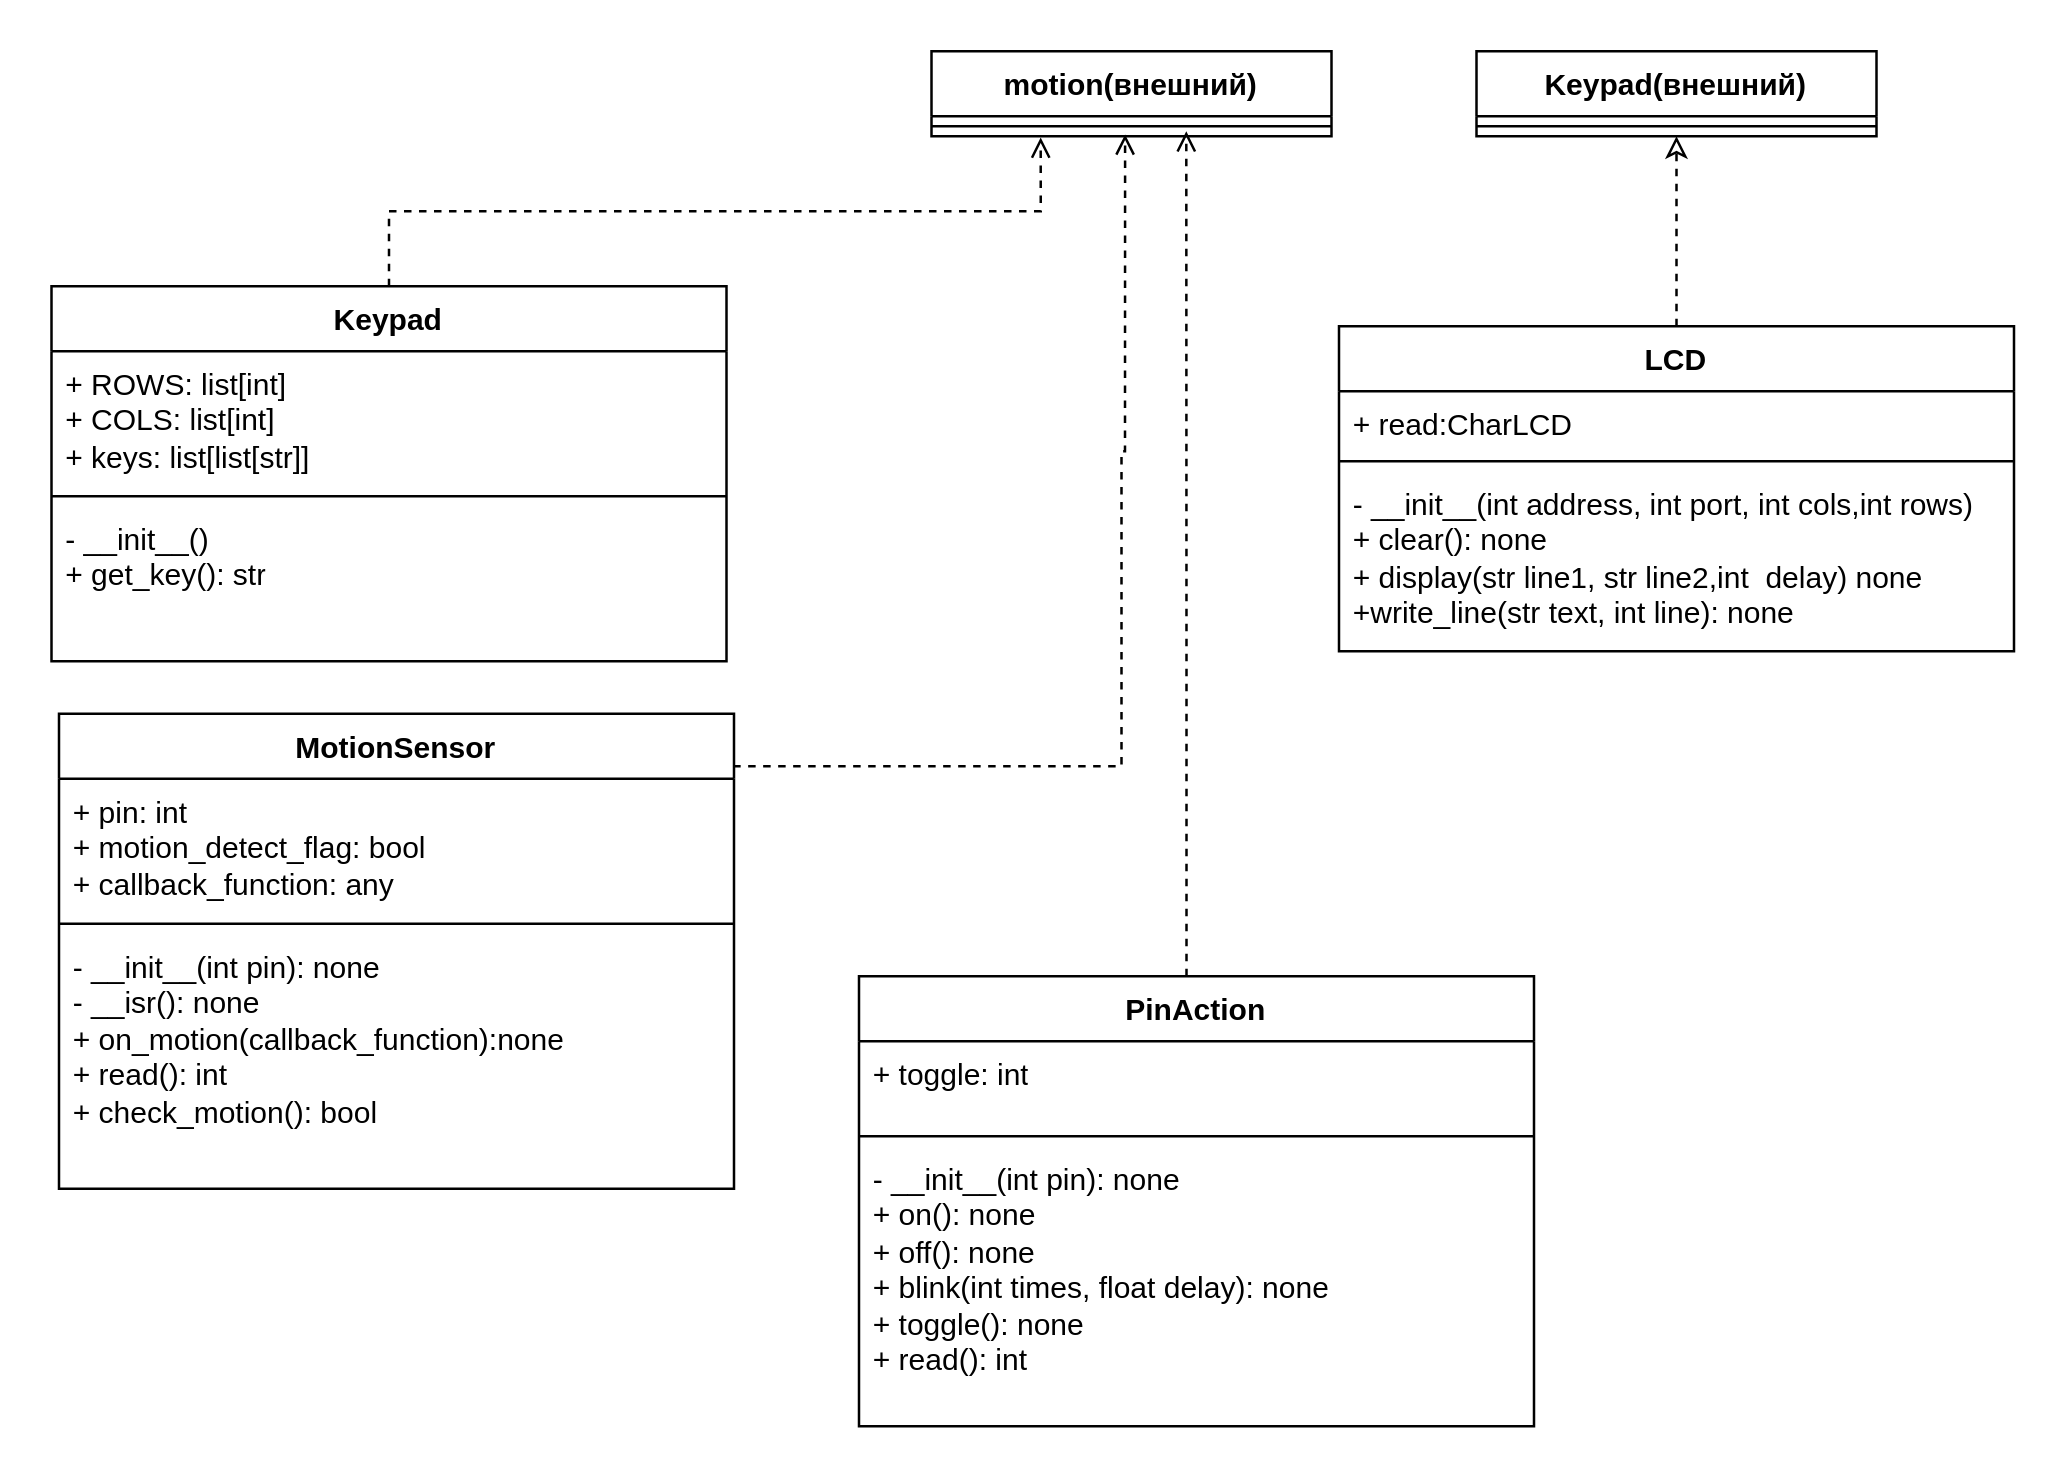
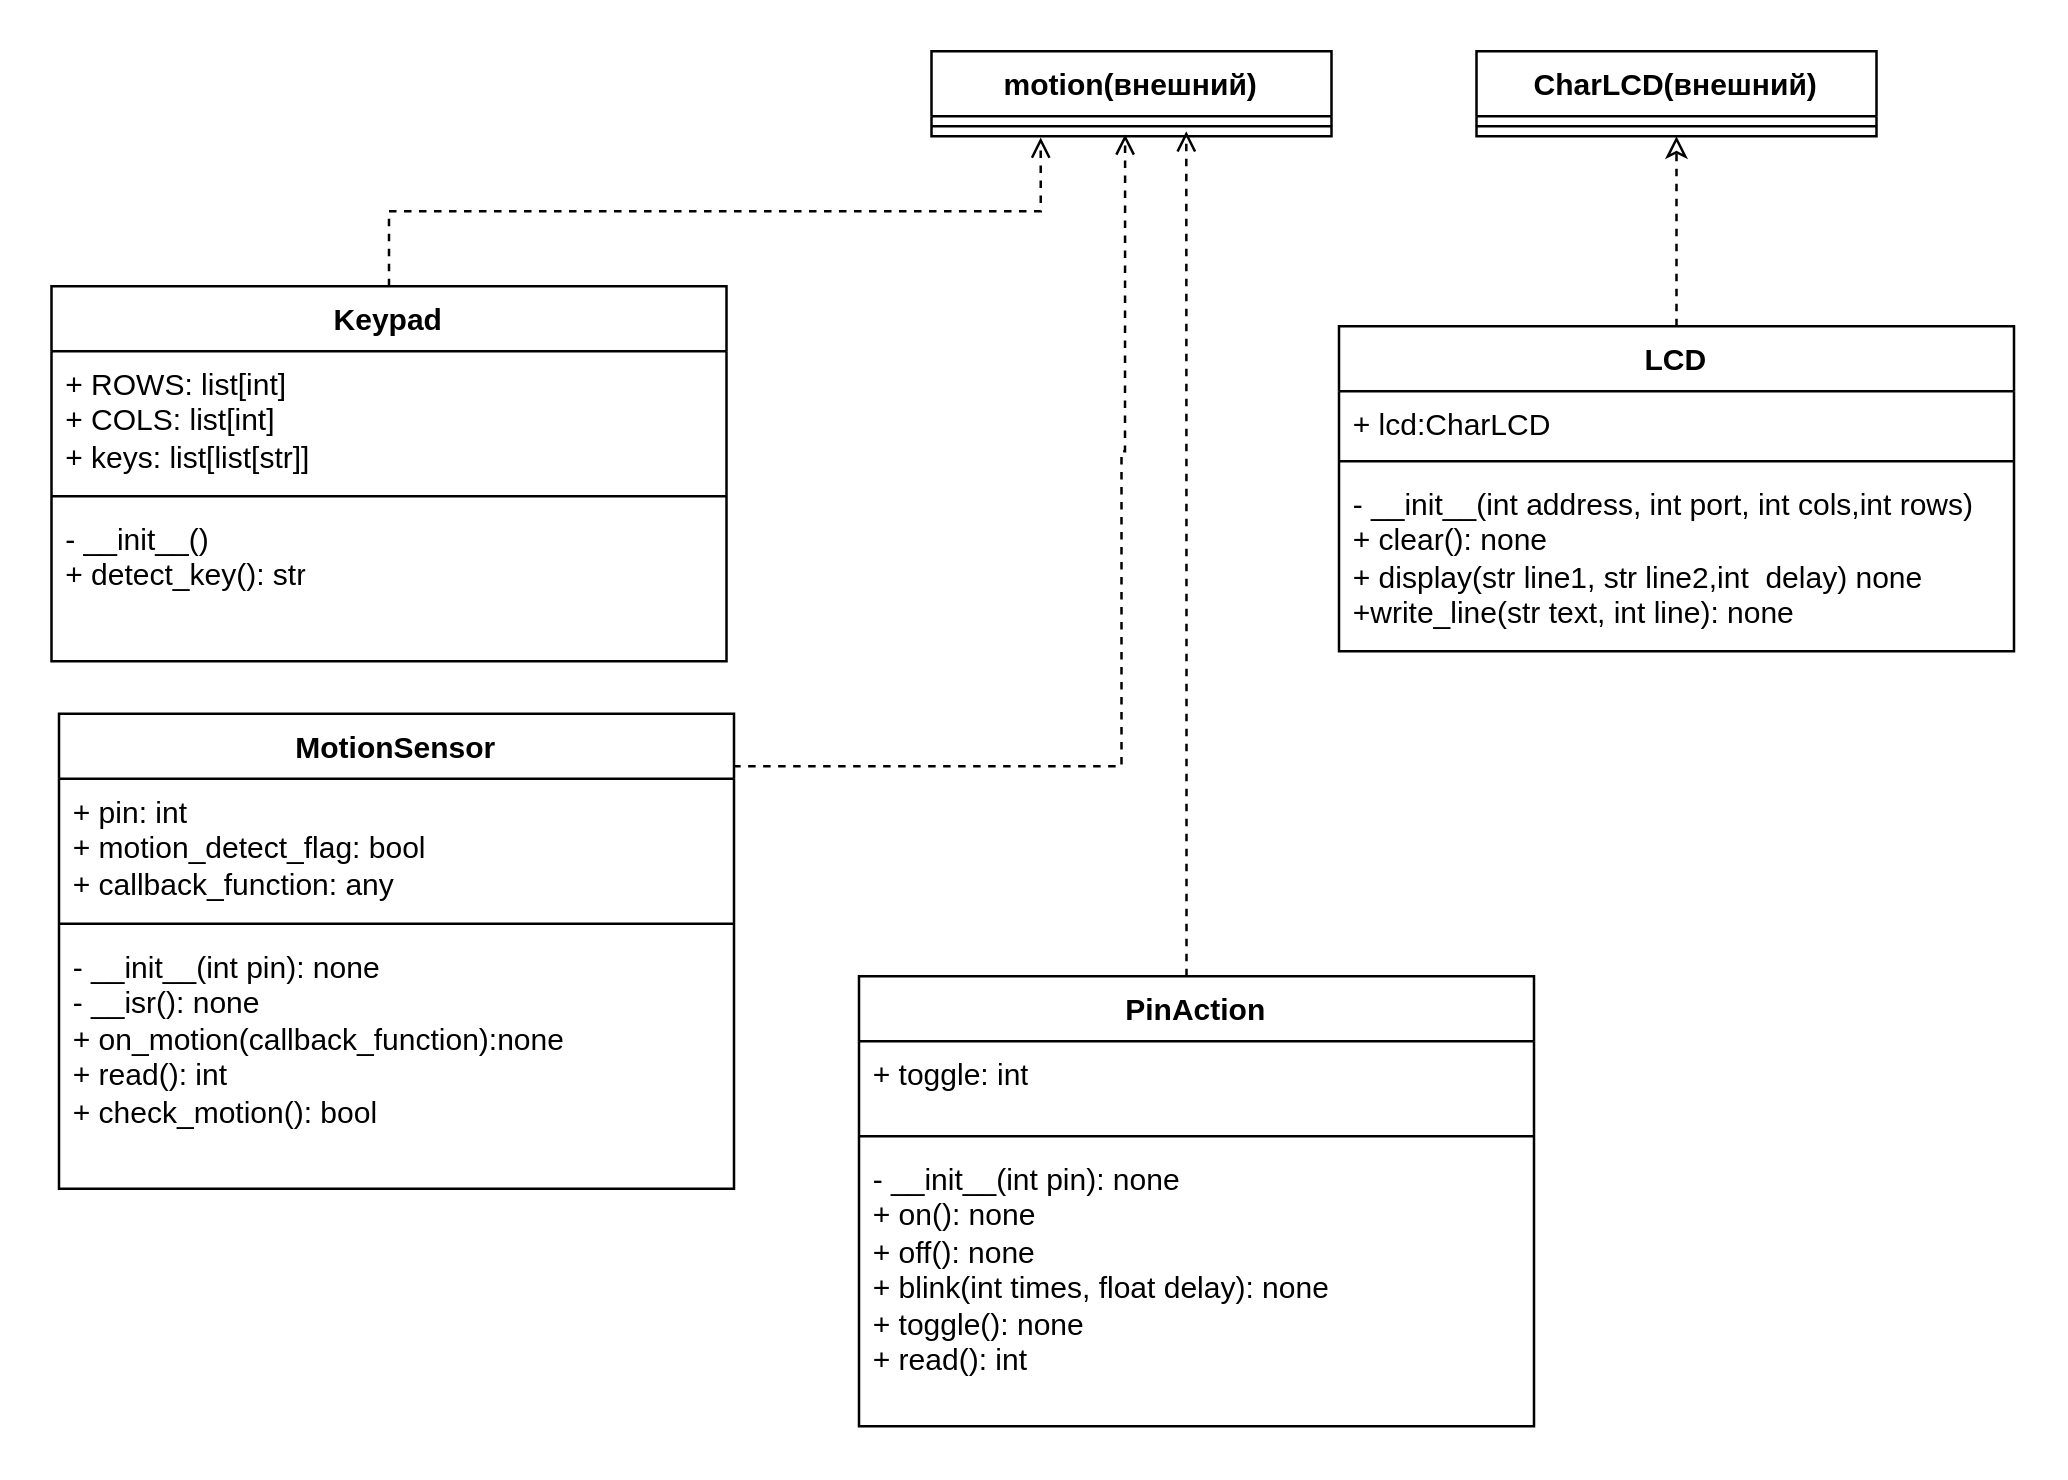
  <mxCell id="0" />
  <mxCell id="1" parent="0" />
  <mxCell id="2" value="Keypad" style="swimlane;fontStyle=1;align=center;verticalAlign=top;childLayout=stackLayout;horizontal=1;startSize=26;horizontalStack=0;resizeParent=1;resizeParentMax=0;resizeLast=0;collapsible=1;marginBottom=0;whiteSpace=wrap;html=1;" vertex="1" parent="1"><mxGeometry x="20" y="114" width="270" height="150" as="geometry" /></mxCell>
  <mxCell id="3" value="+ ROWS: list[int]&lt;div&gt;+ COLS: list[int]&lt;/div&gt;&lt;div&gt;+ keys: list[list[str]]&lt;/div&gt;" style="text;strokeColor=none;fillColor=none;align=left;verticalAlign=top;spacingLeft=4;spacingRight=4;overflow=hidden;rotatable=0;points=[[0,0.5],[1,0.5]];portConstraint=eastwest;whiteSpace=wrap;html=1;" vertex="1" parent="2"><mxGeometry y="26" width="270" height="54" as="geometry" /></mxCell>
  <mxCell id="4" value="" style="line;strokeWidth=1;fillColor=none;align=left;verticalAlign=middle;spacingTop=-1;spacingLeft=3;spacingRight=3;rotatable=0;labelPosition=right;points=[];portConstraint=eastwest;strokeColor=inherit;" vertex="1" parent="2"><mxGeometry y="80" width="270" height="8" as="geometry" /></mxCell>
- <mxCell id="5" value="- __init__()&lt;div&gt;+ get_key(): str&lt;/div&gt;" style="text;strokeColor=none;fillColor=none;align=left;verticalAlign=top;spacingLeft=4;spacingRight=4;overflow=hidden;rotatable=0;points=[[0,0.5],[1,0.5]];portConstraint=eastwest;whiteSpace=wrap;html=1;" vertex="1" parent="2"><mxGeometry y="88" width="270" height="62" as="geometry" /></mxCell>
+ <mxCell id="5" value="- __init__()&lt;div&gt;+ detect_key(): str&lt;/div&gt;" style="text;strokeColor=none;fillColor=none;align=left;verticalAlign=top;spacingLeft=4;spacingRight=4;overflow=hidden;rotatable=0;points=[[0,0.5],[1,0.5]];portConstraint=eastwest;whiteSpace=wrap;html=1;" vertex="1" parent="2"><mxGeometry y="88" width="270" height="62" as="geometry" /></mxCell>
  <mxCell id="6" value="motion(внешний)" style="swimlane;fontStyle=1;align=center;verticalAlign=top;childLayout=stackLayout;horizontal=1;startSize=26;horizontalStack=0;resizeParent=1;resizeParentMax=0;resizeLast=0;collapsible=1;marginBottom=0;whiteSpace=wrap;html=1;" vertex="1" parent="1"><mxGeometry x="372" y="20" width="160" height="34" as="geometry" /></mxCell>
  <mxCell id="7" value="" style="line;strokeWidth=1;fillColor=none;align=left;verticalAlign=middle;spacingTop=-1;spacingLeft=3;spacingRight=3;rotatable=0;labelPosition=right;points=[];portConstraint=eastwest;strokeColor=inherit;" vertex="1" parent="6"><mxGeometry y="26" width="160" height="8" as="geometry" /></mxCell>
  <mxCell id="8" style="edgeStyle=orthogonalEdgeStyle;rounded=0;orthogonalLoop=1;jettySize=auto;html=1;entryX=0.5;entryY=1;entryDx=0;entryDy=0;endArrow=classic;endFill=0;dashed=1;" edge="1" parent="1" source="9" target="13"><mxGeometry relative="1" as="geometry" /></mxCell>
  <mxCell id="9" value="LCD" style="swimlane;fontStyle=1;align=center;verticalAlign=top;childLayout=stackLayout;horizontal=1;startSize=26;horizontalStack=0;resizeParent=1;resizeParentMax=0;resizeLast=0;collapsible=1;marginBottom=0;whiteSpace=wrap;html=1;" vertex="1" parent="1"><mxGeometry x="535" y="130" width="270" height="130" as="geometry" /></mxCell>
- <mxCell id="10" value="+ read:CharLCD" style="text;strokeColor=none;fillColor=none;align=left;verticalAlign=top;spacingLeft=4;spacingRight=4;overflow=hidden;rotatable=0;points=[[0,0.5],[1,0.5]];portConstraint=eastwest;whiteSpace=wrap;html=1;" vertex="1" parent="9"><mxGeometry y="26" width="270" height="24" as="geometry" /></mxCell>
+ <mxCell id="10" value="+ lcd:CharLCD" style="text;strokeColor=none;fillColor=none;align=left;verticalAlign=top;spacingLeft=4;spacingRight=4;overflow=hidden;rotatable=0;points=[[0,0.5],[1,0.5]];portConstraint=eastwest;whiteSpace=wrap;html=1;" vertex="1" parent="9"><mxGeometry y="26" width="270" height="24" as="geometry" /></mxCell>
  <mxCell id="11" value="" style="line;strokeWidth=1;fillColor=none;align=left;verticalAlign=middle;spacingTop=-1;spacingLeft=3;spacingRight=3;rotatable=0;labelPosition=right;points=[];portConstraint=eastwest;strokeColor=inherit;" vertex="1" parent="9"><mxGeometry y="50" width="270" height="8" as="geometry" /></mxCell>
  <mxCell id="12" value="- __init__(int address, int port, int cols,int rows)&lt;div&gt;+ clear(): none&lt;/div&gt;&lt;div&gt;+ display(str line1, str line2,int&amp;nbsp; delay) none&lt;/div&gt;&lt;div&gt;+write_line(str text, int line): none&lt;/div&gt;&lt;div&gt;&lt;br&gt;&lt;/div&gt;" style="text;strokeColor=none;fillColor=none;align=left;verticalAlign=top;spacingLeft=4;spacingRight=4;overflow=hidden;rotatable=0;points=[[0,0.5],[1,0.5]];portConstraint=eastwest;whiteSpace=wrap;html=1;" vertex="1" parent="9"><mxGeometry y="58" width="270" height="72" as="geometry" /></mxCell>
- <mxCell id="13" value="Keypad(внешний)" style="swimlane;fontStyle=1;align=center;verticalAlign=top;childLayout=stackLayout;horizontal=1;startSize=26;horizontalStack=0;resizeParent=1;resizeParentMax=0;resizeLast=0;collapsible=1;marginBottom=0;whiteSpace=wrap;html=1;" vertex="1" parent="1"><mxGeometry x="590" y="20" width="160" height="34" as="geometry" /></mxCell>
+ <mxCell id="13" value="CharLCD(внешний)" style="swimlane;fontStyle=1;align=center;verticalAlign=top;childLayout=stackLayout;horizontal=1;startSize=26;horizontalStack=0;resizeParent=1;resizeParentMax=0;resizeLast=0;collapsible=1;marginBottom=0;whiteSpace=wrap;html=1;" vertex="1" parent="1"><mxGeometry x="590" y="20" width="160" height="34" as="geometry" /></mxCell>
  <mxCell id="14" value="" style="line;strokeWidth=1;fillColor=none;align=left;verticalAlign=middle;spacingTop=-1;spacingLeft=3;spacingRight=3;rotatable=0;labelPosition=right;points=[];portConstraint=eastwest;strokeColor=inherit;" vertex="1" parent="13"><mxGeometry y="26" width="160" height="8" as="geometry" /></mxCell>
  <mxCell id="15" style="edgeStyle=orthogonalEdgeStyle;rounded=0;orthogonalLoop=1;jettySize=auto;html=1;entryX=0.484;entryY=0.906;entryDx=0;entryDy=0;entryPerimeter=0;endArrow=open;endFill=0;startArrow=none;startFill=0;dashed=1;exitX=0.995;exitY=0.084;exitDx=0;exitDy=0;exitPerimeter=0;" edge="1" parent="1" source="16"><mxGeometry relative="1" as="geometry"><mxPoint x="449.44" y="53.248" as="targetPoint" /><mxPoint x="400" y="306" as="sourcePoint" /><Array as="points"><mxPoint x="292" y="306" /><mxPoint x="448" y="306" /><mxPoint x="448" y="180" /><mxPoint x="449" y="180" /></Array></mxGeometry></mxCell>
  <mxCell id="16" value="MotionSensor" style="swimlane;fontStyle=1;align=center;verticalAlign=top;childLayout=stackLayout;horizontal=1;startSize=26;horizontalStack=0;resizeParent=1;resizeParentMax=0;resizeLast=0;collapsible=1;marginBottom=0;whiteSpace=wrap;html=1;" vertex="1" parent="1"><mxGeometry x="23" y="285" width="270" height="190" as="geometry" /></mxCell>
  <mxCell id="17" value="+ pin: int&lt;div&gt;+ motion_detect_flag: bool&lt;/div&gt;&lt;div&gt;+ callback_function: any&lt;/div&gt;" style="text;strokeColor=none;fillColor=none;align=left;verticalAlign=top;spacingLeft=4;spacingRight=4;overflow=hidden;rotatable=0;points=[[0,0.5],[1,0.5]];portConstraint=eastwest;whiteSpace=wrap;html=1;" vertex="1" parent="16"><mxGeometry y="26" width="270" height="54" as="geometry" /></mxCell>
  <mxCell id="18" value="" style="line;strokeWidth=1;fillColor=none;align=left;verticalAlign=middle;spacingTop=-1;spacingLeft=3;spacingRight=3;rotatable=0;labelPosition=right;points=[];portConstraint=eastwest;strokeColor=inherit;" vertex="1" parent="16"><mxGeometry y="80" width="270" height="8" as="geometry" /></mxCell>
  <mxCell id="19" value="- __init__(int pin): none&lt;div&gt;- __isr(): none&lt;/div&gt;&lt;div&gt;+ on_motion(callback_function):none&lt;/div&gt;&lt;div&gt;+ read(): int&lt;/div&gt;&lt;div&gt;+ check_motion(): bool&lt;/div&gt;" style="text;strokeColor=none;fillColor=none;align=left;verticalAlign=top;spacingLeft=4;spacingRight=4;overflow=hidden;rotatable=0;points=[[0,0.5],[1,0.5]];portConstraint=eastwest;whiteSpace=wrap;html=1;" vertex="1" parent="16"><mxGeometry y="88" width="270" height="102" as="geometry" /></mxCell>
  <mxCell id="20" style="edgeStyle=orthogonalEdgeStyle;rounded=0;orthogonalLoop=1;jettySize=auto;html=1;entryX=0.637;entryY=0.75;entryDx=0;entryDy=0;entryPerimeter=0;endArrow=open;endFill=0;startArrow=none;startFill=0;dashed=1;" edge="1" parent="1" source="21" target="7"><mxGeometry relative="1" as="geometry"><mxPoint x="473" y="60" as="targetPoint" /><Array as="points"><mxPoint x="474" y="265" /><mxPoint x="474" y="265" /></Array></mxGeometry></mxCell>
  <mxCell id="21" value="PinAction" style="swimlane;fontStyle=1;align=center;verticalAlign=top;childLayout=stackLayout;horizontal=1;startSize=26;horizontalStack=0;resizeParent=1;resizeParentMax=0;resizeLast=0;collapsible=1;marginBottom=0;whiteSpace=wrap;html=1;" vertex="1" parent="1"><mxGeometry x="343" y="390" width="270" height="180" as="geometry" /></mxCell>
  <mxCell id="22" value="+ toggle: int" style="text;strokeColor=none;fillColor=none;align=left;verticalAlign=top;spacingLeft=4;spacingRight=4;overflow=hidden;rotatable=0;points=[[0,0.5],[1,0.5]];portConstraint=eastwest;whiteSpace=wrap;html=1;" vertex="1" parent="21"><mxGeometry y="26" width="270" height="34" as="geometry" /></mxCell>
  <mxCell id="23" value="" style="line;strokeWidth=1;fillColor=none;align=left;verticalAlign=middle;spacingTop=-1;spacingLeft=3;spacingRight=3;rotatable=0;labelPosition=right;points=[];portConstraint=eastwest;strokeColor=inherit;" vertex="1" parent="21"><mxGeometry y="60" width="270" height="8" as="geometry" /></mxCell>
  <mxCell id="24" value="- __init__(int pin): none&lt;div&gt;+ on(): none&lt;/div&gt;&lt;div&gt;+ off(): none&lt;/div&gt;&lt;div&gt;+ blink(int times, float delay): none&lt;/div&gt;&lt;div&gt;+ toggle(): none&lt;/div&gt;&lt;div&gt;+ read(): int&lt;/div&gt;" style="text;strokeColor=none;fillColor=none;align=left;verticalAlign=top;spacingLeft=4;spacingRight=4;overflow=hidden;rotatable=0;points=[[0,0.5],[1,0.5]];portConstraint=eastwest;whiteSpace=wrap;html=1;" vertex="1" parent="21"><mxGeometry y="68" width="270" height="112" as="geometry" /></mxCell>
  <mxCell id="25" style="edgeStyle=orthogonalEdgeStyle;rounded=0;orthogonalLoop=1;jettySize=auto;html=1;entryX=0.273;entryY=1.062;entryDx=0;entryDy=0;entryPerimeter=0;endArrow=open;endFill=0;startArrow=none;startFill=0;dashed=1;" edge="1" parent="1" source="2" target="7"><mxGeometry relative="1" as="geometry" /></mxCell>
